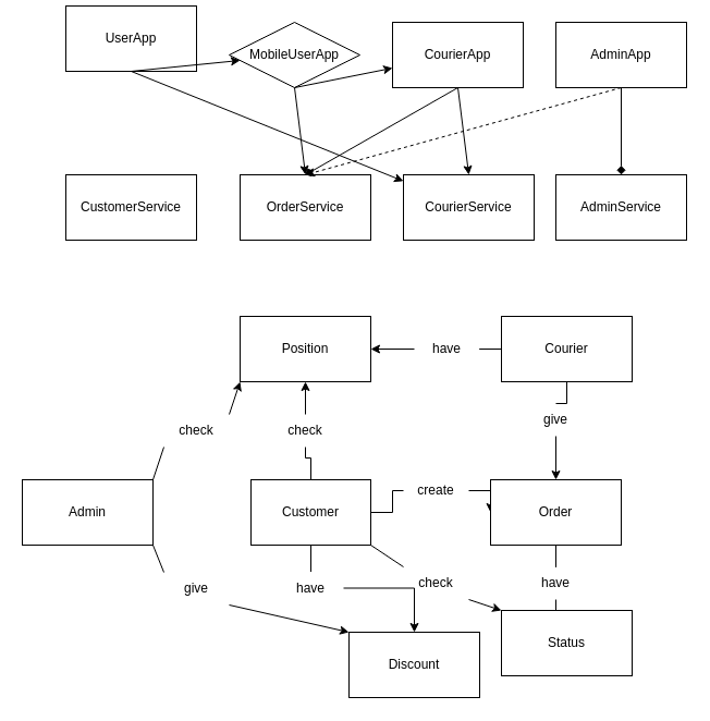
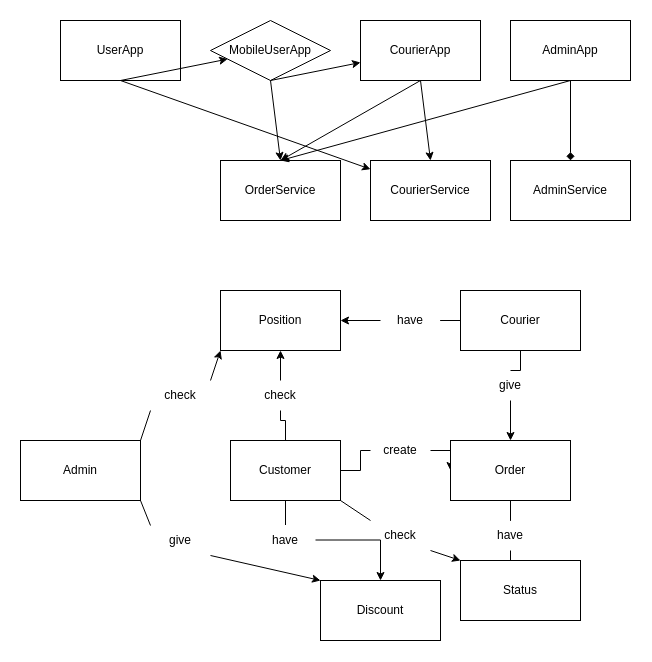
  <mxCell id="0" />
  <mxCell id="1" parent="0" />
- <mxCell id="2" value="СustomerService" style="rounded=0;whiteSpace=wrap;html=1;" vertex="1" parent="1"><mxGeometry x="60" y="160" width="120" height="60" as="geometry" /></mxCell>
  <mxCell id="3" value="CourierService" style="rounded=0;whiteSpace=wrap;html=1;" vertex="1" parent="1"><mxGeometry x="370" y="160" width="120" height="60" as="geometry" /></mxCell>
- <mxCell id="4" value="UserApp" style="rounded=0;whiteSpace=wrap;html=1;" vertex="1" parent="1"><mxGeometry x="60" y="5" width="120" height="60" as="geometry" /></mxCell>
+ <mxCell id="4" value="UserApp" style="rounded=0;whiteSpace=wrap;html=1;" vertex="1" parent="1"><mxGeometry x="60" y="20" width="120" height="60" as="geometry" /></mxCell>
  <mxCell id="5" value="OrderService" style="rounded=0;whiteSpace=wrap;html=1;" vertex="1" parent="1"><mxGeometry x="220" y="160" width="120" height="60" as="geometry" /></mxCell>
  <mxCell id="6" value="CourierApp" style="rounded=0;whiteSpace=wrap;html=1;" vertex="1" parent="1"><mxGeometry x="360" y="20" width="120" height="60" as="geometry" /></mxCell>
  <mxCell id="7" value="MobileUserApp" style="rhombus;whiteSpace=wrap;html=1;" vertex="1" parent="1"><mxGeometry x="210" y="20" width="120" height="60" as="geometry" /></mxCell>
  <mxCell id="8" value="AdminApp" style="rounded=0;whiteSpace=wrap;html=1;" vertex="1" parent="1"><mxGeometry x="510" y="20" width="120" height="60" as="geometry" /></mxCell>
  <mxCell id="9" value="AdminService" style="rounded=0;whiteSpace=wrap;html=1;" vertex="1" parent="1"><mxGeometry x="510" y="160" width="120" height="60" as="geometry" /></mxCell>
  <mxCell id="10" value="" style="endArrow=diamond;html=1;rounded=0;exitX=0.5;exitY=1;exitDx=0;exitDy=0;entryX=0.5;entryY=0;entryDx=0;entryDy=0;" edge="1" parent="1" source="8" target="9"><mxGeometry width="50" height="50" relative="1" as="geometry"><mxPoint x="310" y="270" as="sourcePoint" /><mxPoint x="360" y="220" as="targetPoint" /></mxGeometry></mxCell>
- <mxCell id="11" value="" style="endArrow=classic;html=1;rounded=0;exitX=0.5;exitY=1;exitDx=0;exitDy=0;entryX=0.5;entryY=0;entryDx=0;entryDy=0;dashed=1;" edge="1" parent="1" source="8" target="5"><mxGeometry width="50" height="50" relative="1" as="geometry"><mxPoint x="310" y="270" as="sourcePoint" /><mxPoint x="360" y="220" as="targetPoint" /></mxGeometry></mxCell>
- <mxCell id="12" value="" style="endArrow=diamond;html=1;rounded=0;exitX=0.5;exitY=1;exitDx=0;exitDy=0;entryX=0.5;entryY=0;entryDx=0;entryDy=0;" edge="1" parent="1" source="6" target="5"><mxGeometry width="50" height="50" relative="1" as="geometry"><mxPoint x="310" y="270" as="sourcePoint" /><mxPoint x="520" y="160" as="targetPoint" /></mxGeometry></mxCell>
+ <mxCell id="11" value="" style="endArrow=classic;html=1;rounded=0;exitX=0.5;exitY=1;exitDx=0;exitDy=0;entryX=0.5;entryY=0;entryDx=0;entryDy=0;" edge="1" parent="1" source="8" target="5"><mxGeometry width="50" height="50" relative="1" as="geometry"><mxPoint x="310" y="270" as="sourcePoint" /><mxPoint x="360" y="220" as="targetPoint" /></mxGeometry></mxCell>
+ <mxCell id="12" value="" style="endArrow=classic;html=1;rounded=0;exitX=0.5;exitY=1;exitDx=0;exitDy=0;entryX=0.5;entryY=0;entryDx=0;entryDy=0;" edge="1" parent="1" source="6" target="5"><mxGeometry width="50" height="50" relative="1" as="geometry"><mxPoint x="310" y="270" as="sourcePoint" /><mxPoint x="520" y="160" as="targetPoint" /></mxGeometry></mxCell>
  <mxCell id="13" value="" style="endArrow=classic;html=1;rounded=0;exitX=0.5;exitY=1;exitDx=0;exitDy=0;entryX=0.5;entryY=0;entryDx=0;entryDy=0;" edge="1" parent="1" source="6" target="3"><mxGeometry width="50" height="50" relative="1" as="geometry"><mxPoint x="310" y="270" as="sourcePoint" /><mxPoint x="360" y="220" as="targetPoint" /></mxGeometry></mxCell>
  <mxCell id="14" value="" style="endArrow=classic;html=1;rounded=0;exitX=0.5;exitY=1;exitDx=0;exitDy=0;" edge="1" parent="1" source="7" target="6"><mxGeometry width="50" height="50" relative="1" as="geometry"><mxPoint x="310" y="270" as="sourcePoint" /><mxPoint x="360" y="220" as="targetPoint" /></mxGeometry></mxCell>
  <mxCell id="15" value="" style="endArrow=classic;html=1;rounded=0;exitX=0.5;exitY=1;exitDx=0;exitDy=0;entryX=0.5;entryY=0;entryDx=0;entryDy=0;" edge="1" parent="1" source="7" target="5"><mxGeometry width="50" height="50" relative="1" as="geometry"><mxPoint x="310" y="270" as="sourcePoint" /><mxPoint x="360" y="220" as="targetPoint" /></mxGeometry></mxCell>
  <mxCell id="16" value="" style="endArrow=classic;html=1;rounded=0;exitX=0.5;exitY=1;exitDx=0;exitDy=0;" edge="1" parent="1" source="4" target="3"><mxGeometry width="50" height="50" relative="1" as="geometry"><mxPoint x="310" y="270" as="sourcePoint" /><mxPoint x="70" y="160" as="targetPoint" /></mxGeometry></mxCell>
  <mxCell id="17" value="" style="endArrow=classic;html=1;rounded=0;exitX=0.5;exitY=1;exitDx=0;exitDy=0;" edge="1" parent="1" source="4" target="7"><mxGeometry width="50" height="50" relative="1" as="geometry"><mxPoint x="310" y="270" as="sourcePoint" /><mxPoint x="360" y="220" as="targetPoint" /></mxGeometry></mxCell>
  <mxCell id="18" value="" style="edgeStyle=orthogonalEdgeStyle;rounded=0;orthogonalLoop=1;jettySize=auto;html=1;startArrow=none;" edge="1" parent="1" source="50" target="27"><mxGeometry relative="1" as="geometry" /></mxCell>
  <mxCell id="19" value="" style="edgeStyle=orthogonalEdgeStyle;rounded=0;orthogonalLoop=1;jettySize=auto;html=1;startArrow=none;" edge="1" parent="1" source="34" target="30"><mxGeometry relative="1" as="geometry" /></mxCell>
  <mxCell id="20" value="" style="edgeStyle=orthogonalEdgeStyle;rounded=0;orthogonalLoop=1;jettySize=auto;html=1;startArrow=none;" edge="1" parent="1" source="38" target="31"><mxGeometry relative="1" as="geometry" /></mxCell>
  <mxCell id="21" value="Customer" style="rounded=0;whiteSpace=wrap;html=1;" vertex="1" parent="1"><mxGeometry x="230" y="440" width="110" height="60" as="geometry" /></mxCell>
  <mxCell id="22" style="edgeStyle=orthogonalEdgeStyle;rounded=0;orthogonalLoop=1;jettySize=auto;html=1;startArrow=none;" edge="1" parent="1" source="48" target="27"><mxGeometry relative="1" as="geometry" /></mxCell>
  <mxCell id="23" value="" style="edgeStyle=orthogonalEdgeStyle;rounded=0;orthogonalLoop=1;jettySize=auto;html=1;startArrow=none;" edge="1" parent="1" source="36" target="30"><mxGeometry relative="1" as="geometry" /></mxCell>
  <mxCell id="24" value="Courier" style="rounded=0;whiteSpace=wrap;html=1;" vertex="1" parent="1"><mxGeometry x="460" y="290" width="120" height="60" as="geometry" /></mxCell>
  <mxCell id="25" value="Admin" style="rounded=0;whiteSpace=wrap;html=1;" vertex="1" parent="1"><mxGeometry x="20" y="440" width="120" height="60" as="geometry" /></mxCell>
  <mxCell id="26" value="" style="edgeStyle=orthogonalEdgeStyle;rounded=0;orthogonalLoop=1;jettySize=auto;html=1;startArrow=none;" edge="1" parent="1" source="46" target="28"><mxGeometry relative="1" as="geometry" /></mxCell>
  <mxCell id="27" value="Order" style="rounded=0;whiteSpace=wrap;html=1;" vertex="1" parent="1"><mxGeometry x="450" y="440" width="120" height="60" as="geometry" /></mxCell>
  <mxCell id="28" value="Status" style="rounded=0;whiteSpace=wrap;html=1;" vertex="1" parent="1"><mxGeometry x="460" y="560" width="120" height="60" as="geometry" /></mxCell>
  <mxCell id="29" value="" style="endArrow=classic;html=1;rounded=0;exitX=1;exitY=1;exitDx=0;exitDy=0;entryX=0;entryY=0;entryDx=0;entryDy=0;startArrow=none;" edge="1" parent="1" source="40" target="28"><mxGeometry width="50" height="50" relative="1" as="geometry"><mxPoint x="420" y="670" as="sourcePoint" /><mxPoint x="470" y="620" as="targetPoint" /></mxGeometry></mxCell>
  <mxCell id="30" value="Position" style="rounded=0;whiteSpace=wrap;html=1;" vertex="1" parent="1"><mxGeometry x="220" y="290" width="120" height="60" as="geometry" /></mxCell>
  <mxCell id="31" value="Discount" style="rounded=0;whiteSpace=wrap;html=1;" vertex="1" parent="1"><mxGeometry x="320" y="580" width="120" height="60" as="geometry" /></mxCell>
  <mxCell id="32" value="" style="endArrow=classic;html=1;rounded=0;exitX=1;exitY=1;exitDx=0;exitDy=0;entryX=0;entryY=0;entryDx=0;entryDy=0;startArrow=none;" edge="1" parent="1" source="42" target="31"><mxGeometry width="50" height="50" relative="1" as="geometry"><mxPoint x="310" y="540" as="sourcePoint" /><mxPoint x="360" y="490" as="targetPoint" /></mxGeometry></mxCell>
  <mxCell id="33" value="" style="endArrow=classic;html=1;rounded=0;exitX=1;exitY=0;exitDx=0;exitDy=0;entryX=0;entryY=1;entryDx=0;entryDy=0;startArrow=none;" edge="1" parent="1" source="44" target="30"><mxGeometry width="50" height="50" relative="1" as="geometry"><mxPoint x="310" y="540" as="sourcePoint" /><mxPoint x="360" y="490" as="targetPoint" /></mxGeometry></mxCell>
  <mxCell id="34" value="check" style="text;html=1;strokeColor=none;fillColor=none;align=center;verticalAlign=middle;whiteSpace=wrap;rounded=0;" vertex="1" parent="1"><mxGeometry x="250" y="380" width="60" height="30" as="geometry" /></mxCell>
  <mxCell id="35" value="" style="edgeStyle=orthogonalEdgeStyle;rounded=0;orthogonalLoop=1;jettySize=auto;html=1;endArrow=none;" edge="1" parent="1" source="21" target="34"><mxGeometry relative="1" as="geometry"><mxPoint x="285" y="440" as="sourcePoint" /><mxPoint x="280" y="350" as="targetPoint" /></mxGeometry></mxCell>
  <mxCell id="36" value="have" style="text;html=1;strokeColor=none;fillColor=none;align=center;verticalAlign=middle;whiteSpace=wrap;rounded=0;" vertex="1" parent="1"><mxGeometry x="380" y="305" width="60" height="30" as="geometry" /></mxCell>
  <mxCell id="37" value="" style="edgeStyle=orthogonalEdgeStyle;rounded=0;orthogonalLoop=1;jettySize=auto;html=1;endArrow=none;" edge="1" parent="1" source="24" target="36"><mxGeometry relative="1" as="geometry"><mxPoint x="460" y="320" as="sourcePoint" /><mxPoint x="340" y="320" as="targetPoint" /></mxGeometry></mxCell>
  <mxCell id="38" value="have" style="text;html=1;strokeColor=none;fillColor=none;align=center;verticalAlign=middle;whiteSpace=wrap;rounded=0;" vertex="1" parent="1"><mxGeometry x="255" y="524.5" width="60" height="30" as="geometry" /></mxCell>
  <mxCell id="39" value="" style="edgeStyle=orthogonalEdgeStyle;rounded=0;orthogonalLoop=1;jettySize=auto;html=1;endArrow=none;" edge="1" parent="1" source="21" target="38"><mxGeometry relative="1" as="geometry"><mxPoint x="285" y="500" as="sourcePoint" /><mxPoint x="285" y="580" as="targetPoint" /></mxGeometry></mxCell>
  <mxCell id="40" value="check" style="text;html=1;strokeColor=none;fillColor=none;align=center;verticalAlign=middle;whiteSpace=wrap;rounded=0;" vertex="1" parent="1"><mxGeometry x="370" y="520" width="60" height="30" as="geometry" /></mxCell>
  <mxCell id="41" value="" style="endArrow=none;html=1;rounded=0;exitX=1;exitY=1;exitDx=0;exitDy=0;entryX=0;entryY=0;entryDx=0;entryDy=0;" edge="1" parent="1" source="21" target="40"><mxGeometry width="50" height="50" relative="1" as="geometry"><mxPoint x="340" y="500" as="sourcePoint" /><mxPoint x="450" y="580" as="targetPoint" /></mxGeometry></mxCell>
  <mxCell id="42" value="give" style="text;html=1;strokeColor=none;fillColor=none;align=center;verticalAlign=middle;whiteSpace=wrap;rounded=0;" vertex="1" parent="1"><mxGeometry x="150" y="525" width="60" height="30" as="geometry" /></mxCell>
  <mxCell id="43" value="" style="endArrow=none;html=1;rounded=0;exitX=1;exitY=1;exitDx=0;exitDy=0;entryX=0;entryY=0;entryDx=0;entryDy=0;" edge="1" parent="1" source="25" target="42"><mxGeometry width="50" height="50" relative="1" as="geometry"><mxPoint x="140" y="500" as="sourcePoint" /><mxPoint x="225" y="580" as="targetPoint" /></mxGeometry></mxCell>
  <mxCell id="44" value="check" style="text;html=1;strokeColor=none;fillColor=none;align=center;verticalAlign=middle;whiteSpace=wrap;rounded=0;" vertex="1" parent="1"><mxGeometry x="150" y="380" width="60" height="30" as="geometry" /></mxCell>
  <mxCell id="45" value="" style="endArrow=none;html=1;rounded=0;exitX=1;exitY=0;exitDx=0;exitDy=0;entryX=0;entryY=1;entryDx=0;entryDy=0;" edge="1" parent="1" source="25" target="44"><mxGeometry width="50" height="50" relative="1" as="geometry"><mxPoint x="110" y="440" as="sourcePoint" /><mxPoint x="190" y="350" as="targetPoint" /></mxGeometry></mxCell>
  <mxCell id="46" value="have" style="text;html=1;strokeColor=none;fillColor=none;align=center;verticalAlign=middle;whiteSpace=wrap;rounded=0;" vertex="1" parent="1"><mxGeometry x="480" y="520" width="60" height="30" as="geometry" /></mxCell>
  <mxCell id="47" value="" style="edgeStyle=orthogonalEdgeStyle;rounded=0;orthogonalLoop=1;jettySize=auto;html=1;endArrow=none;" edge="1" parent="1" source="27" target="46"><mxGeometry relative="1" as="geometry"><mxPoint x="510" y="500" as="sourcePoint" /><mxPoint x="510" y="580" as="targetPoint" /></mxGeometry></mxCell>
  <mxCell id="48" value="give" style="text;html=1;strokeColor=none;fillColor=none;align=center;verticalAlign=middle;whiteSpace=wrap;rounded=0;" vertex="1" parent="1"><mxGeometry x="480" y="370" width="60" height="30" as="geometry" /></mxCell>
  <mxCell id="49" value="" style="edgeStyle=orthogonalEdgeStyle;rounded=0;orthogonalLoop=1;jettySize=auto;html=1;endArrow=none;" edge="1" parent="1" source="24" target="48"><mxGeometry relative="1" as="geometry"><mxPoint x="520" y="350" as="sourcePoint" /><mxPoint x="510" y="440" as="targetPoint" /></mxGeometry></mxCell>
  <mxCell id="50" value="create" style="text;html=1;strokeColor=none;fillColor=none;align=center;verticalAlign=middle;whiteSpace=wrap;rounded=0;" vertex="1" parent="1"><mxGeometry x="370" y="435" width="60" height="30" as="geometry" /></mxCell>
  <mxCell id="51" value="" style="edgeStyle=orthogonalEdgeStyle;rounded=0;orthogonalLoop=1;jettySize=auto;html=1;endArrow=none;" edge="1" parent="1" source="21" target="50"><mxGeometry relative="1" as="geometry"><mxPoint x="340" y="470" as="sourcePoint" /><mxPoint x="450" y="470" as="targetPoint" /></mxGeometry></mxCell>
